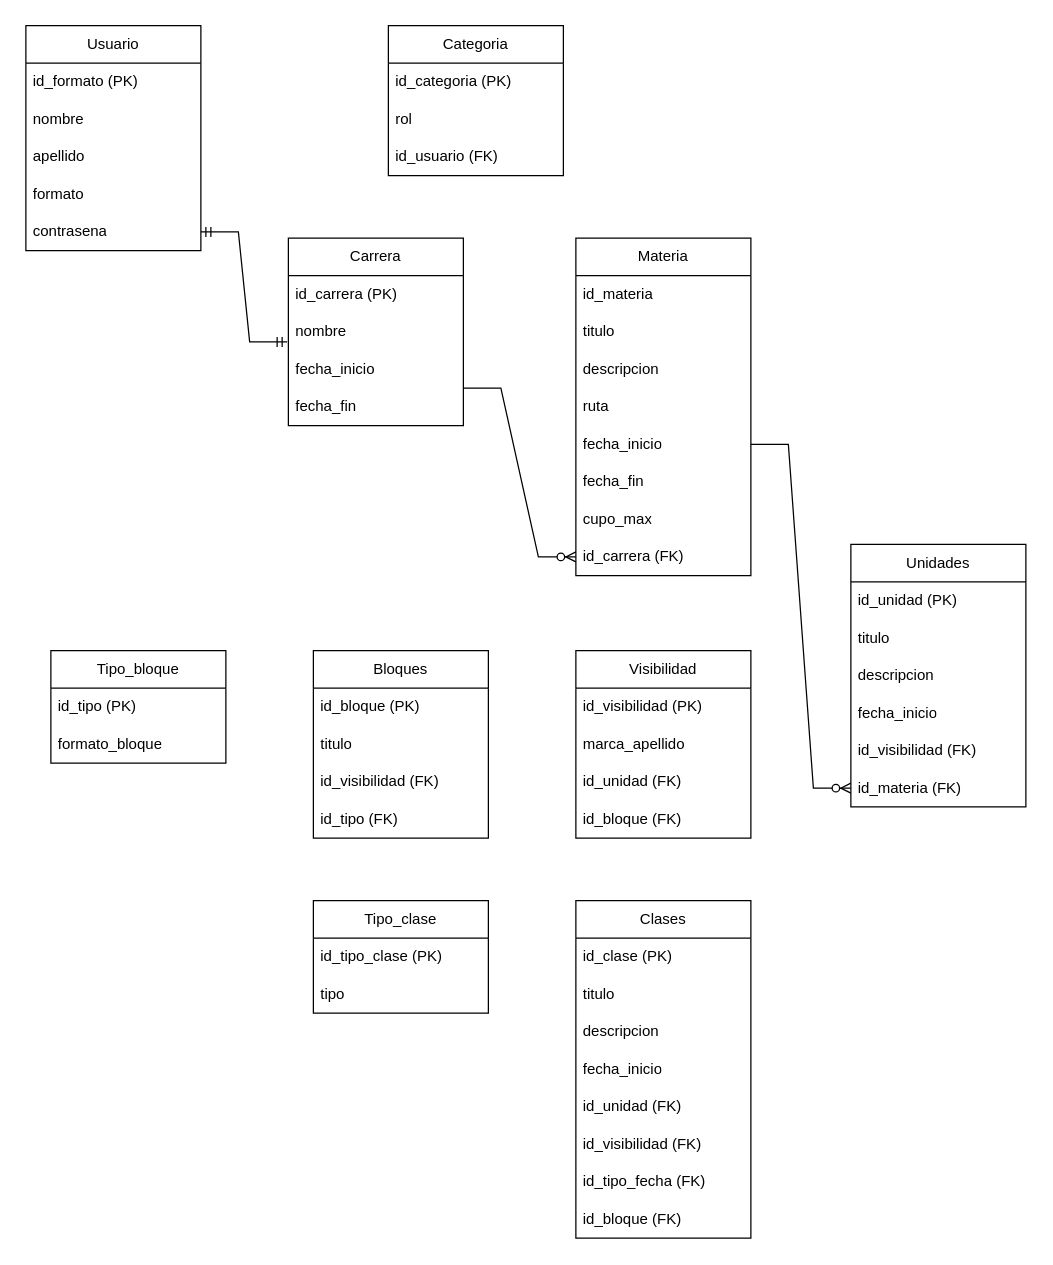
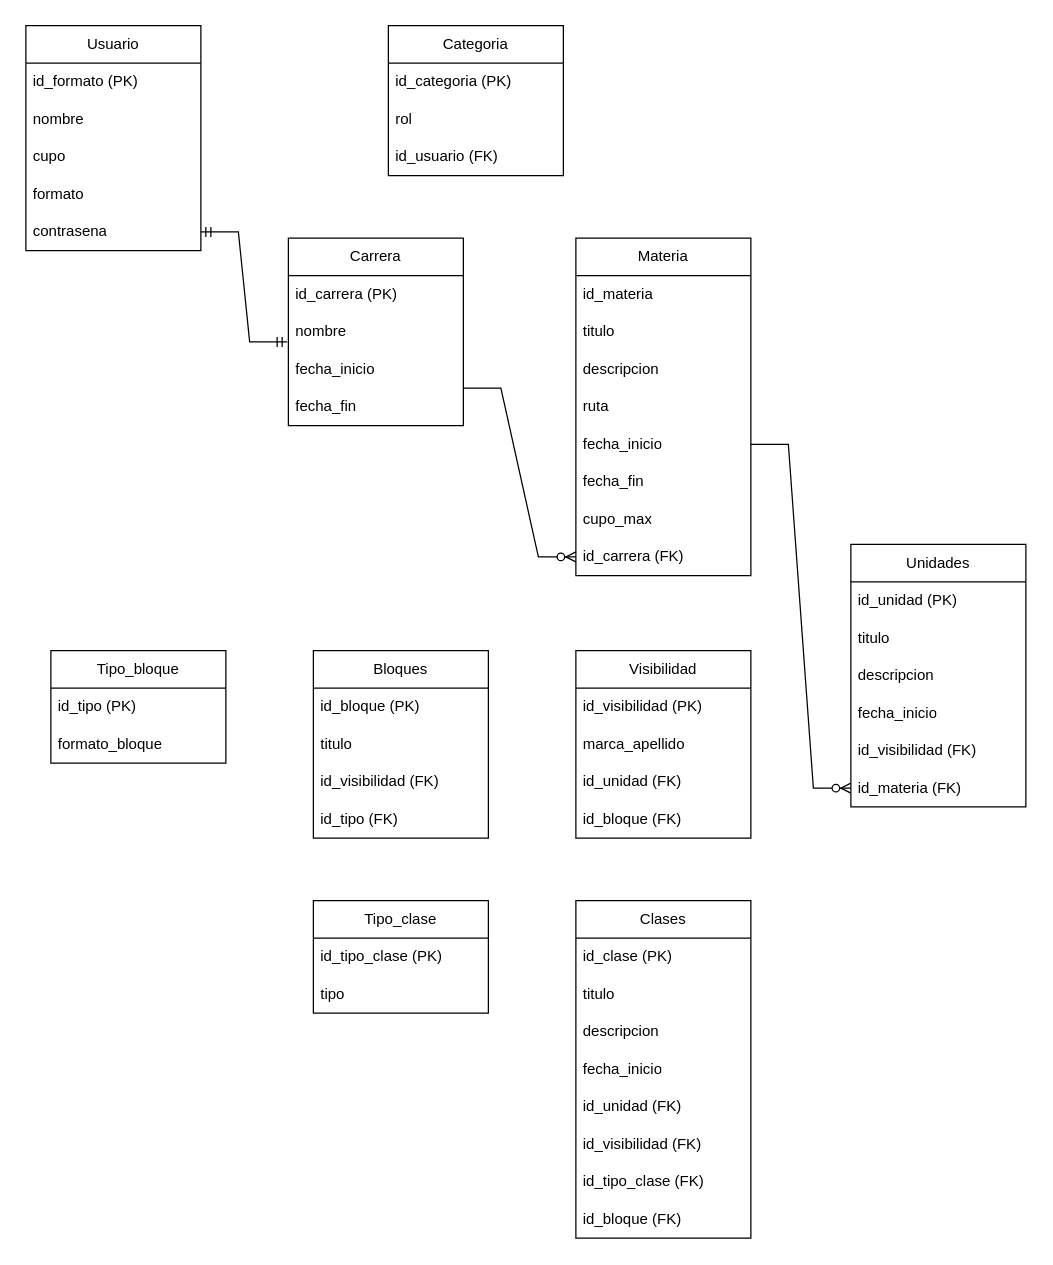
  <mxCell id="0" />
  <mxCell id="1" parent="0" />
  <mxCell id="2" value="Usuario" style="swimlane;fontStyle=0;childLayout=stackLayout;horizontal=1;startSize=30;horizontalStack=0;resizeParent=1;resizeParentMax=0;resizeLast=0;collapsible=1;marginBottom=0;whiteSpace=wrap;html=1;" vertex="1" parent="1"><mxGeometry x="20" y="20" width="140" height="180" as="geometry" /></mxCell>
  <mxCell id="3" value="id_formato (PK)" style="text;strokeColor=none;fillColor=none;align=left;verticalAlign=middle;spacingLeft=4;spacingRight=4;overflow=hidden;points=[[0,0.5],[1,0.5]];portConstraint=eastwest;rotatable=0;whiteSpace=wrap;html=1;" vertex="1" parent="2"><mxGeometry y="30" width="140" height="30" as="geometry" /></mxCell>
  <mxCell id="4" value="nombre" style="text;strokeColor=none;fillColor=none;align=left;verticalAlign=middle;spacingLeft=4;spacingRight=4;overflow=hidden;points=[[0,0.5],[1,0.5]];portConstraint=eastwest;rotatable=0;whiteSpace=wrap;html=1;" vertex="1" parent="2"><mxGeometry y="60" width="140" height="30" as="geometry" /></mxCell>
- <mxCell id="5" value="apellido" style="text;strokeColor=none;fillColor=none;align=left;verticalAlign=middle;spacingLeft=4;spacingRight=4;overflow=hidden;points=[[0,0.5],[1,0.5]];portConstraint=eastwest;rotatable=0;whiteSpace=wrap;html=1;" vertex="1" parent="2"><mxGeometry y="90" width="140" height="30" as="geometry" /></mxCell>
+ <mxCell id="5" value="cupo" style="text;strokeColor=none;fillColor=none;align=left;verticalAlign=middle;spacingLeft=4;spacingRight=4;overflow=hidden;points=[[0,0.5],[1,0.5]];portConstraint=eastwest;rotatable=0;whiteSpace=wrap;html=1;" vertex="1" parent="2"><mxGeometry y="90" width="140" height="30" as="geometry" /></mxCell>
  <mxCell id="6" value="formato" style="text;strokeColor=none;fillColor=none;align=left;verticalAlign=middle;spacingLeft=4;spacingRight=4;overflow=hidden;points=[[0,0.5],[1,0.5]];portConstraint=eastwest;rotatable=0;whiteSpace=wrap;html=1;" vertex="1" parent="2"><mxGeometry y="120" width="140" height="30" as="geometry" /></mxCell>
  <mxCell id="7" value="contrasena" style="text;strokeColor=none;fillColor=none;align=left;verticalAlign=middle;spacingLeft=4;spacingRight=4;overflow=hidden;points=[[0,0.5],[1,0.5]];portConstraint=eastwest;rotatable=0;whiteSpace=wrap;html=1;" vertex="1" parent="2"><mxGeometry y="150" width="140" height="30" as="geometry" /></mxCell>
  <mxCell id="8" value="Categoria" style="swimlane;fontStyle=0;childLayout=stackLayout;horizontal=1;startSize=30;horizontalStack=0;resizeParent=1;resizeParentMax=0;resizeLast=0;collapsible=1;marginBottom=0;whiteSpace=wrap;html=1;" vertex="1" parent="1"><mxGeometry x="310" y="20" width="140" height="120" as="geometry" /></mxCell>
  <mxCell id="9" value="id_categoria (PK)" style="text;strokeColor=none;fillColor=none;align=left;verticalAlign=middle;spacingLeft=4;spacingRight=4;overflow=hidden;points=[[0,0.5],[1,0.5]];portConstraint=eastwest;rotatable=0;whiteSpace=wrap;html=1;" vertex="1" parent="8"><mxGeometry y="30" width="140" height="30" as="geometry" /></mxCell>
  <mxCell id="10" value="rol" style="text;strokeColor=none;fillColor=none;align=left;verticalAlign=middle;spacingLeft=4;spacingRight=4;overflow=hidden;points=[[0,0.5],[1,0.5]];portConstraint=eastwest;rotatable=0;whiteSpace=wrap;html=1;" vertex="1" parent="8"><mxGeometry y="60" width="140" height="30" as="geometry" /></mxCell>
  <mxCell id="11" value="id_usuario (FK)" style="text;strokeColor=none;fillColor=none;align=left;verticalAlign=middle;spacingLeft=4;spacingRight=4;overflow=hidden;points=[[0,0.5],[1,0.5]];portConstraint=eastwest;rotatable=0;whiteSpace=wrap;html=1;" vertex="1" parent="8"><mxGeometry y="90" width="140" height="30" as="geometry" /></mxCell>
  <mxCell id="12" value="Carrera" style="swimlane;fontStyle=0;childLayout=stackLayout;horizontal=1;startSize=30;horizontalStack=0;resizeParent=1;resizeParentMax=0;resizeLast=0;collapsible=1;marginBottom=0;whiteSpace=wrap;html=1;" vertex="1" parent="1"><mxGeometry x="230" y="190" width="140" height="150" as="geometry" /></mxCell>
  <mxCell id="13" value="id_carrera (PK)" style="text;strokeColor=none;fillColor=none;align=left;verticalAlign=middle;spacingLeft=4;spacingRight=4;overflow=hidden;points=[[0,0.5],[1,0.5]];portConstraint=eastwest;rotatable=0;whiteSpace=wrap;html=1;" vertex="1" parent="12"><mxGeometry y="30" width="140" height="30" as="geometry" /></mxCell>
  <mxCell id="14" value="nombre" style="text;strokeColor=none;fillColor=none;align=left;verticalAlign=middle;spacingLeft=4;spacingRight=4;overflow=hidden;points=[[0,0.5],[1,0.5]];portConstraint=eastwest;rotatable=0;whiteSpace=wrap;html=1;" vertex="1" parent="12"><mxGeometry y="60" width="140" height="30" as="geometry" /></mxCell>
  <mxCell id="15" value="fecha_inicio" style="text;strokeColor=none;fillColor=none;align=left;verticalAlign=middle;spacingLeft=4;spacingRight=4;overflow=hidden;points=[[0,0.5],[1,0.5]];portConstraint=eastwest;rotatable=0;whiteSpace=wrap;html=1;" vertex="1" parent="12"><mxGeometry y="90" width="140" height="30" as="geometry" /></mxCell>
  <mxCell id="16" value="fecha_fin" style="text;strokeColor=none;fillColor=none;align=left;verticalAlign=middle;spacingLeft=4;spacingRight=4;overflow=hidden;points=[[0,0.5],[1,0.5]];portConstraint=eastwest;rotatable=0;whiteSpace=wrap;html=1;" vertex="1" parent="12"><mxGeometry y="120" width="140" height="30" as="geometry" /></mxCell>
  <mxCell id="17" value="Materia" style="swimlane;fontStyle=0;childLayout=stackLayout;horizontal=1;startSize=30;horizontalStack=0;resizeParent=1;resizeParentMax=0;resizeLast=0;collapsible=1;marginBottom=0;whiteSpace=wrap;html=1;" vertex="1" parent="1"><mxGeometry x="460" y="190" width="140" height="270" as="geometry" /></mxCell>
  <mxCell id="18" value="id_materia" style="text;strokeColor=none;fillColor=none;align=left;verticalAlign=middle;spacingLeft=4;spacingRight=4;overflow=hidden;points=[[0,0.5],[1,0.5]];portConstraint=eastwest;rotatable=0;whiteSpace=wrap;html=1;" vertex="1" parent="17"><mxGeometry y="30" width="140" height="30" as="geometry" /></mxCell>
  <mxCell id="19" value="titulo" style="text;strokeColor=none;fillColor=none;align=left;verticalAlign=middle;spacingLeft=4;spacingRight=4;overflow=hidden;points=[[0,0.5],[1,0.5]];portConstraint=eastwest;rotatable=0;whiteSpace=wrap;html=1;" vertex="1" parent="17"><mxGeometry y="60" width="140" height="30" as="geometry" /></mxCell>
  <mxCell id="20" value="descripcion" style="text;strokeColor=none;fillColor=none;align=left;verticalAlign=middle;spacingLeft=4;spacingRight=4;overflow=hidden;points=[[0,0.5],[1,0.5]];portConstraint=eastwest;rotatable=0;whiteSpace=wrap;html=1;" vertex="1" parent="17"><mxGeometry y="90" width="140" height="30" as="geometry" /></mxCell>
  <mxCell id="21" value="ruta" style="text;strokeColor=none;fillColor=none;align=left;verticalAlign=middle;spacingLeft=4;spacingRight=4;overflow=hidden;points=[[0,0.5],[1,0.5]];portConstraint=eastwest;rotatable=0;whiteSpace=wrap;html=1;" vertex="1" parent="17"><mxGeometry y="120" width="140" height="30" as="geometry" /></mxCell>
  <mxCell id="22" value="fecha_inicio" style="text;strokeColor=none;fillColor=none;align=left;verticalAlign=middle;spacingLeft=4;spacingRight=4;overflow=hidden;points=[[0,0.5],[1,0.5]];portConstraint=eastwest;rotatable=0;whiteSpace=wrap;html=1;" vertex="1" parent="17"><mxGeometry y="150" width="140" height="30" as="geometry" /></mxCell>
  <mxCell id="23" value="fecha_fin" style="text;strokeColor=none;fillColor=none;align=left;verticalAlign=middle;spacingLeft=4;spacingRight=4;overflow=hidden;points=[[0,0.5],[1,0.5]];portConstraint=eastwest;rotatable=0;whiteSpace=wrap;html=1;" vertex="1" parent="17"><mxGeometry y="180" width="140" height="30" as="geometry" /></mxCell>
  <mxCell id="24" value="cupo_max" style="text;strokeColor=none;fillColor=none;align=left;verticalAlign=middle;spacingLeft=4;spacingRight=4;overflow=hidden;points=[[0,0.5],[1,0.5]];portConstraint=eastwest;rotatable=0;whiteSpace=wrap;html=1;" vertex="1" parent="17"><mxGeometry y="210" width="140" height="30" as="geometry" /></mxCell>
  <mxCell id="25" value="id_carrera (FK)" style="text;strokeColor=none;fillColor=none;align=left;verticalAlign=middle;spacingLeft=4;spacingRight=4;overflow=hidden;points=[[0,0.5],[1,0.5]];portConstraint=eastwest;rotatable=0;whiteSpace=wrap;html=1;" vertex="1" parent="17"><mxGeometry y="240" width="140" height="30" as="geometry" /></mxCell>
  <mxCell id="26" value="Unidades" style="swimlane;fontStyle=0;childLayout=stackLayout;horizontal=1;startSize=30;horizontalStack=0;resizeParent=1;resizeParentMax=0;resizeLast=0;collapsible=1;marginBottom=0;whiteSpace=wrap;html=1;" vertex="1" parent="1"><mxGeometry x="680" y="435" width="140" height="210" as="geometry" /></mxCell>
  <mxCell id="27" value="id_unidad (PK)" style="text;strokeColor=none;fillColor=none;align=left;verticalAlign=middle;spacingLeft=4;spacingRight=4;overflow=hidden;points=[[0,0.5],[1,0.5]];portConstraint=eastwest;rotatable=0;whiteSpace=wrap;html=1;" vertex="1" parent="26"><mxGeometry y="30" width="140" height="30" as="geometry" /></mxCell>
  <mxCell id="28" value="titulo" style="text;strokeColor=none;fillColor=none;align=left;verticalAlign=middle;spacingLeft=4;spacingRight=4;overflow=hidden;points=[[0,0.5],[1,0.5]];portConstraint=eastwest;rotatable=0;whiteSpace=wrap;html=1;" vertex="1" parent="26"><mxGeometry y="60" width="140" height="30" as="geometry" /></mxCell>
  <mxCell id="29" value="descripcion" style="text;strokeColor=none;fillColor=none;align=left;verticalAlign=middle;spacingLeft=4;spacingRight=4;overflow=hidden;points=[[0,0.5],[1,0.5]];portConstraint=eastwest;rotatable=0;whiteSpace=wrap;html=1;" vertex="1" parent="26"><mxGeometry y="90" width="140" height="30" as="geometry" /></mxCell>
  <mxCell id="30" value="fecha_inicio" style="text;strokeColor=none;fillColor=none;align=left;verticalAlign=middle;spacingLeft=4;spacingRight=4;overflow=hidden;points=[[0,0.5],[1,0.5]];portConstraint=eastwest;rotatable=0;whiteSpace=wrap;html=1;" vertex="1" parent="26"><mxGeometry y="120" width="140" height="30" as="geometry" /></mxCell>
  <mxCell id="31" value="id_visibilidad (FK)" style="text;strokeColor=none;fillColor=none;align=left;verticalAlign=middle;spacingLeft=4;spacingRight=4;overflow=hidden;points=[[0,0.5],[1,0.5]];portConstraint=eastwest;rotatable=0;whiteSpace=wrap;html=1;" vertex="1" parent="26"><mxGeometry y="150" width="140" height="30" as="geometry" /></mxCell>
  <mxCell id="32" value="id_materia (FK)" style="text;strokeColor=none;fillColor=none;align=left;verticalAlign=middle;spacingLeft=4;spacingRight=4;overflow=hidden;points=[[0,0.5],[1,0.5]];portConstraint=eastwest;rotatable=0;whiteSpace=wrap;html=1;" vertex="1" parent="26"><mxGeometry y="180" width="140" height="30" as="geometry" /></mxCell>
  <mxCell id="33" value="" style="edgeStyle=entityRelationEdgeStyle;fontSize=12;html=1;endArrow=ERmandOne;startArrow=ERmandOne;rounded=0;exitX=1;exitY=0.5;exitDx=0;exitDy=0;entryX=-0.007;entryY=0.767;entryDx=0;entryDy=0;entryPerimeter=0;" edge="1" parent="1" source="7" target="14"><mxGeometry width="100" height="100" relative="1" as="geometry"><mxPoint x="70" y="260" as="sourcePoint" /><mxPoint x="173.02" y="362" as="targetPoint" /></mxGeometry></mxCell>
  <mxCell id="34" value="" style="edgeStyle=entityRelationEdgeStyle;fontSize=12;html=1;endArrow=ERzeroToMany;endFill=1;rounded=0;entryX=0;entryY=0.5;entryDx=0;entryDy=0;" edge="1" parent="1" target="25"><mxGeometry width="100" height="100" relative="1" as="geometry"><mxPoint x="370" y="310" as="sourcePoint" /><mxPoint x="470" y="210" as="targetPoint" /><Array as="points"><mxPoint x="450" y="310" /><mxPoint x="390" y="380" /><mxPoint x="390" y="380" /></Array></mxGeometry></mxCell>
  <mxCell id="35" value="" style="edgeStyle=entityRelationEdgeStyle;fontSize=12;html=1;endArrow=ERzeroToMany;endFill=1;rounded=0;exitX=1;exitY=0.5;exitDx=0;exitDy=0;" edge="1" parent="1" source="22" target="32"><mxGeometry width="100" height="100" relative="1" as="geometry"><mxPoint x="370" y="310" as="sourcePoint" /><mxPoint x="470" y="210" as="targetPoint" /></mxGeometry></mxCell>
  <mxCell id="36" value="Clases" style="swimlane;fontStyle=0;childLayout=stackLayout;horizontal=1;startSize=30;horizontalStack=0;resizeParent=1;resizeParentMax=0;resizeLast=0;collapsible=1;marginBottom=0;whiteSpace=wrap;html=1;" vertex="1" parent="1"><mxGeometry x="460" y="720" width="140" height="270" as="geometry" /></mxCell>
  <mxCell id="37" value="id_clase (PK)" style="text;strokeColor=none;fillColor=none;align=left;verticalAlign=middle;spacingLeft=4;spacingRight=4;overflow=hidden;points=[[0,0.5],[1,0.5]];portConstraint=eastwest;rotatable=0;whiteSpace=wrap;html=1;" vertex="1" parent="36"><mxGeometry y="30" width="140" height="30" as="geometry" /></mxCell>
  <mxCell id="38" value="titulo" style="text;strokeColor=none;fillColor=none;align=left;verticalAlign=middle;spacingLeft=4;spacingRight=4;overflow=hidden;points=[[0,0.5],[1,0.5]];portConstraint=eastwest;rotatable=0;whiteSpace=wrap;html=1;" vertex="1" parent="36"><mxGeometry y="60" width="140" height="30" as="geometry" /></mxCell>
  <mxCell id="39" value="descripcion" style="text;strokeColor=none;fillColor=none;align=left;verticalAlign=middle;spacingLeft=4;spacingRight=4;overflow=hidden;points=[[0,0.5],[1,0.5]];portConstraint=eastwest;rotatable=0;whiteSpace=wrap;html=1;" vertex="1" parent="36"><mxGeometry y="90" width="140" height="30" as="geometry" /></mxCell>
  <mxCell id="40" value="fecha_inicio" style="text;strokeColor=none;fillColor=none;align=left;verticalAlign=middle;spacingLeft=4;spacingRight=4;overflow=hidden;points=[[0,0.5],[1,0.5]];portConstraint=eastwest;rotatable=0;whiteSpace=wrap;html=1;" vertex="1" parent="36"><mxGeometry y="120" width="140" height="30" as="geometry" /></mxCell>
  <mxCell id="41" value="id_unidad (FK)" style="text;strokeColor=none;fillColor=none;align=left;verticalAlign=middle;spacingLeft=4;spacingRight=4;overflow=hidden;points=[[0,0.5],[1,0.5]];portConstraint=eastwest;rotatable=0;whiteSpace=wrap;html=1;" vertex="1" parent="36"><mxGeometry y="150" width="140" height="30" as="geometry" /></mxCell>
  <mxCell id="42" value="id_visibilidad (FK)" style="text;strokeColor=none;fillColor=none;align=left;verticalAlign=middle;spacingLeft=4;spacingRight=4;overflow=hidden;points=[[0,0.5],[1,0.5]];portConstraint=eastwest;rotatable=0;whiteSpace=wrap;html=1;" vertex="1" parent="36"><mxGeometry y="180" width="140" height="30" as="geometry" /></mxCell>
- <mxCell id="43" value="id_tipo_fecha (FK)" style="text;strokeColor=none;fillColor=none;align=left;verticalAlign=middle;spacingLeft=4;spacingRight=4;overflow=hidden;points=[[0,0.5],[1,0.5]];portConstraint=eastwest;rotatable=0;whiteSpace=wrap;html=1;" vertex="1" parent="36"><mxGeometry y="210" width="140" height="30" as="geometry" /></mxCell>
+ <mxCell id="43" value="id_tipo_clase (FK)" style="text;strokeColor=none;fillColor=none;align=left;verticalAlign=middle;spacingLeft=4;spacingRight=4;overflow=hidden;points=[[0,0.5],[1,0.5]];portConstraint=eastwest;rotatable=0;whiteSpace=wrap;html=1;" vertex="1" parent="36"><mxGeometry y="210" width="140" height="30" as="geometry" /></mxCell>
  <mxCell id="44" value="id_bloque (FK)" style="text;strokeColor=none;fillColor=none;align=left;verticalAlign=middle;spacingLeft=4;spacingRight=4;overflow=hidden;points=[[0,0.5],[1,0.5]];portConstraint=eastwest;rotatable=0;whiteSpace=wrap;html=1;" vertex="1" parent="36"><mxGeometry y="240" width="140" height="30" as="geometry" /></mxCell>
  <mxCell id="45" value="Bloques" style="swimlane;fontStyle=0;childLayout=stackLayout;horizontal=1;startSize=30;horizontalStack=0;resizeParent=1;resizeParentMax=0;resizeLast=0;collapsible=1;marginBottom=0;whiteSpace=wrap;html=1;" vertex="1" parent="1"><mxGeometry x="250" y="520" width="140" height="150" as="geometry" /></mxCell>
  <mxCell id="46" value="id_bloque (PK)" style="text;strokeColor=none;fillColor=none;align=left;verticalAlign=middle;spacingLeft=4;spacingRight=4;overflow=hidden;points=[[0,0.5],[1,0.5]];portConstraint=eastwest;rotatable=0;whiteSpace=wrap;html=1;" vertex="1" parent="45"><mxGeometry y="30" width="140" height="30" as="geometry" /></mxCell>
  <mxCell id="47" value="titulo" style="text;strokeColor=none;fillColor=none;align=left;verticalAlign=middle;spacingLeft=4;spacingRight=4;overflow=hidden;points=[[0,0.5],[1,0.5]];portConstraint=eastwest;rotatable=0;whiteSpace=wrap;html=1;" vertex="1" parent="45"><mxGeometry y="60" width="140" height="30" as="geometry" /></mxCell>
  <mxCell id="48" value="id_visibilidad (FK)" style="text;strokeColor=none;fillColor=none;align=left;verticalAlign=middle;spacingLeft=4;spacingRight=4;overflow=hidden;points=[[0,0.5],[1,0.5]];portConstraint=eastwest;rotatable=0;whiteSpace=wrap;html=1;" vertex="1" parent="45"><mxGeometry y="90" width="140" height="30" as="geometry" /></mxCell>
  <mxCell id="49" value="id_tipo (FK)" style="text;strokeColor=none;fillColor=none;align=left;verticalAlign=middle;spacingLeft=4;spacingRight=4;overflow=hidden;points=[[0,0.5],[1,0.5]];portConstraint=eastwest;rotatable=0;whiteSpace=wrap;html=1;" vertex="1" parent="45"><mxGeometry y="120" width="140" height="30" as="geometry" /></mxCell>
  <mxCell id="50" value="Visibilidad" style="swimlane;fontStyle=0;childLayout=stackLayout;horizontal=1;startSize=30;horizontalStack=0;resizeParent=1;resizeParentMax=0;resizeLast=0;collapsible=1;marginBottom=0;whiteSpace=wrap;html=1;" vertex="1" parent="1"><mxGeometry x="460" y="520" width="140" height="150" as="geometry" /></mxCell>
  <mxCell id="51" value="id_visibilidad (PK)" style="text;strokeColor=none;fillColor=none;align=left;verticalAlign=middle;spacingLeft=4;spacingRight=4;overflow=hidden;points=[[0,0.5],[1,0.5]];portConstraint=eastwest;rotatable=0;whiteSpace=wrap;html=1;" vertex="1" parent="50"><mxGeometry y="30" width="140" height="30" as="geometry" /></mxCell>
  <mxCell id="52" value="marca_apellido" style="text;strokeColor=none;fillColor=none;align=left;verticalAlign=middle;spacingLeft=4;spacingRight=4;overflow=hidden;points=[[0,0.5],[1,0.5]];portConstraint=eastwest;rotatable=0;whiteSpace=wrap;html=1;" vertex="1" parent="50"><mxGeometry y="60" width="140" height="30" as="geometry" /></mxCell>
  <mxCell id="53" value="id_unidad (FK)" style="text;strokeColor=none;fillColor=none;align=left;verticalAlign=middle;spacingLeft=4;spacingRight=4;overflow=hidden;points=[[0,0.5],[1,0.5]];portConstraint=eastwest;rotatable=0;whiteSpace=wrap;html=1;" vertex="1" parent="50"><mxGeometry y="90" width="140" height="30" as="geometry" /></mxCell>
  <mxCell id="54" value="id_bloque (FK)" style="text;strokeColor=none;fillColor=none;align=left;verticalAlign=middle;spacingLeft=4;spacingRight=4;overflow=hidden;points=[[0,0.5],[1,0.5]];portConstraint=eastwest;rotatable=0;whiteSpace=wrap;html=1;" vertex="1" parent="50"><mxGeometry y="120" width="140" height="30" as="geometry" /></mxCell>
  <mxCell id="55" value="Tipo_bloque" style="swimlane;fontStyle=0;childLayout=stackLayout;horizontal=1;startSize=30;horizontalStack=0;resizeParent=1;resizeParentMax=0;resizeLast=0;collapsible=1;marginBottom=0;whiteSpace=wrap;html=1;" vertex="1" parent="1"><mxGeometry x="40" y="520" width="140" height="90" as="geometry" /></mxCell>
  <mxCell id="56" value="id_tipo (PK)" style="text;strokeColor=none;fillColor=none;align=left;verticalAlign=middle;spacingLeft=4;spacingRight=4;overflow=hidden;points=[[0,0.5],[1,0.5]];portConstraint=eastwest;rotatable=0;whiteSpace=wrap;html=1;" vertex="1" parent="55"><mxGeometry y="30" width="140" height="30" as="geometry" /></mxCell>
  <mxCell id="57" value="formato_bloque" style="text;strokeColor=none;fillColor=none;align=left;verticalAlign=middle;spacingLeft=4;spacingRight=4;overflow=hidden;points=[[0,0.5],[1,0.5]];portConstraint=eastwest;rotatable=0;whiteSpace=wrap;html=1;" vertex="1" parent="55"><mxGeometry y="60" width="140" height="30" as="geometry" /></mxCell>
  <mxCell id="58" value="Tipo_clase" style="swimlane;fontStyle=0;childLayout=stackLayout;horizontal=1;startSize=30;horizontalStack=0;resizeParent=1;resizeParentMax=0;resizeLast=0;collapsible=1;marginBottom=0;whiteSpace=wrap;html=1;" vertex="1" parent="1"><mxGeometry x="250" y="720" width="140" height="90" as="geometry" /></mxCell>
  <mxCell id="59" value="id_tipo_clase (PK)" style="text;strokeColor=none;fillColor=none;align=left;verticalAlign=middle;spacingLeft=4;spacingRight=4;overflow=hidden;points=[[0,0.5],[1,0.5]];portConstraint=eastwest;rotatable=0;whiteSpace=wrap;html=1;" vertex="1" parent="58"><mxGeometry y="30" width="140" height="30" as="geometry" /></mxCell>
  <mxCell id="60" value="tipo" style="text;strokeColor=none;fillColor=none;align=left;verticalAlign=middle;spacingLeft=4;spacingRight=4;overflow=hidden;points=[[0,0.5],[1,0.5]];portConstraint=eastwest;rotatable=0;whiteSpace=wrap;html=1;" vertex="1" parent="58"><mxGeometry y="60" width="140" height="30" as="geometry" /></mxCell>
